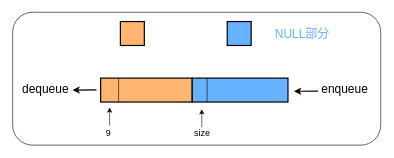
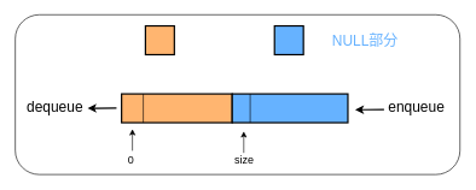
  <mxCell id="0" />
  <mxCell id="1" parent="0" />
  <mxCell id="2" value="" style="rounded=1;whiteSpace=wrap;html=1;" vertex="1" parent="1"><mxGeometry x="20" y="20" width="615" height="222" as="geometry" /></mxCell>
  <mxCell id="3" value="" style="rounded=0;whiteSpace=wrap;html=1;strokeWidth=2;fillColor=#FFB570;" vertex="1" parent="1"><mxGeometry x="167" y="130" width="153" height="40" as="geometry" /></mxCell>
  <mxCell id="4" value="" style="rounded=0;whiteSpace=wrap;html=1;strokeWidth=2;fillColor=#66B2FF;" vertex="1" parent="1"><mxGeometry x="320" y="130" width="160" height="40" as="geometry" /></mxCell>
  <mxCell id="5" value="&lt;font style=&quot;font-size: 15px&quot;&gt;size&lt;/font&gt;" style="text;html=1;strokeColor=none;fillColor=none;align=center;verticalAlign=middle;whiteSpace=wrap;rounded=0;" vertex="1" parent="1"><mxGeometry x="317" y="212" width="40" height="20" as="geometry" /></mxCell>
  <mxCell id="6" value="" style="endArrow=none;html=1;" edge="1" parent="1"><mxGeometry width="50" height="50" relative="1" as="geometry"><mxPoint x="197" y="170" as="sourcePoint" /><mxPoint x="197" y="130" as="targetPoint" /></mxGeometry></mxCell>
  <mxCell id="7" value="" style="endArrow=classic;html=1;" edge="1" parent="1"><mxGeometry width="50" height="50" relative="1" as="geometry"><mxPoint x="336" y="212" as="sourcePoint" /><mxPoint x="336" y="182" as="targetPoint" /></mxGeometry></mxCell>
  <mxCell id="8" value="" style="endArrow=classic;html=1;" edge="1" parent="1"><mxGeometry width="50" height="50" relative="1" as="geometry"><mxPoint x="182" y="209" as="sourcePoint" /><mxPoint x="182" y="179" as="targetPoint" /></mxGeometry></mxCell>
- <mxCell id="9" value="&lt;font style=&quot;font-size: 15px&quot;&gt;9&lt;/font&gt;" style="text;html=1;strokeColor=none;fillColor=none;align=center;verticalAlign=middle;whiteSpace=wrap;rounded=0;" vertex="1" parent="1"><mxGeometry x="160" y="212" width="40" height="20" as="geometry" /></mxCell>
+ <mxCell id="9" value="&lt;font style=&quot;font-size: 15px&quot;&gt;0&lt;/font&gt;" style="text;html=1;strokeColor=none;fillColor=none;align=center;verticalAlign=middle;whiteSpace=wrap;rounded=0;" vertex="1" parent="1"><mxGeometry x="160" y="212" width="40" height="20" as="geometry" /></mxCell>
  <mxCell id="10" value="" style="endArrow=classic;html=1;strokeWidth=2;" edge="1" parent="1"><mxGeometry width="50" height="50" relative="1" as="geometry"><mxPoint x="160" y="149.66" as="sourcePoint" /><mxPoint x="120" y="150" as="targetPoint" /></mxGeometry></mxCell>
  <mxCell id="11" value="&lt;font style=&quot;font-size: 20px&quot;&gt;dequeue&lt;/font&gt;" style="text;html=1;strokeColor=none;fillColor=none;align=center;verticalAlign=middle;whiteSpace=wrap;rounded=0;" vertex="1" parent="1"><mxGeometry x="40" y="138" width="70" height="20" as="geometry" /></mxCell>
  <mxCell id="12" value="" style="endArrow=none;html=1;" edge="1" parent="1"><mxGeometry width="50" height="50" relative="1" as="geometry"><mxPoint x="344.88" y="170" as="sourcePoint" /><mxPoint x="344.88" y="130" as="targetPoint" /></mxGeometry></mxCell>
  <mxCell id="13" value="" style="endArrow=classic;html=1;strokeWidth=2;" edge="1" parent="1"><mxGeometry width="50" height="50" relative="1" as="geometry"><mxPoint x="530" y="151.71" as="sourcePoint" /><mxPoint x="490" y="152.05" as="targetPoint" /></mxGeometry></mxCell>
  <mxCell id="14" value="&lt;font style=&quot;font-size: 20px&quot;&gt;enqueue&lt;/font&gt;" style="text;html=1;strokeColor=none;fillColor=none;align=center;verticalAlign=middle;whiteSpace=wrap;rounded=0;" vertex="1" parent="1"><mxGeometry x="540" y="138" width="70" height="20" as="geometry" /></mxCell>
  <mxCell id="15" value="" style="rounded=0;whiteSpace=wrap;html=1;strokeWidth=2;fillColor=#FFB570;" vertex="1" parent="1"><mxGeometry x="200" y="35.5" width="40" height="40" as="geometry" /></mxCell>
  <mxCell id="16" value="" style="rounded=0;whiteSpace=wrap;html=1;strokeWidth=2;fillColor=#66B2FF;" vertex="1" parent="1"><mxGeometry x="378.5" y="35.5" width="40" height="40" as="geometry" /></mxCell>
  <mxCell id="17" value="&lt;span style=&quot;font-size: 20px&quot;&gt;&lt;font color=&quot;#66b2ff&quot;&gt;NULL部分&lt;/font&gt;&lt;/span&gt;" style="text;html=1;strokeColor=none;fillColor=none;align=center;verticalAlign=middle;whiteSpace=wrap;rounded=0;" vertex="1" parent="1"><mxGeometry x="443.5" y="45.5" width="120" height="20" as="geometry" /></mxCell>
